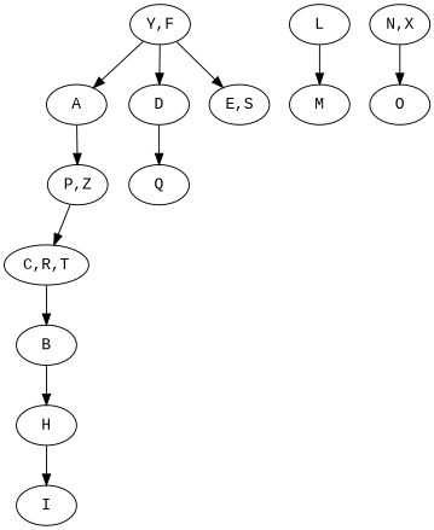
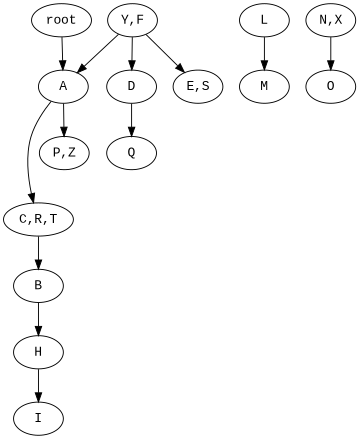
  strict digraph {
    fontname="Liberation Mono"
    node [fontname="Liberation Mono"]
    edge [fontname="Liberation Mono"]
+   n1 [label=root]
    n2 [label=A]
    n3 [label="C,R,T"]
    n4 [label="P,Z"]
    n5 [label="Y,F"]
    n6 [label=D]
    n7 [label="E,S"]
    n8 [label=B]
    n9 [label=Q]
    n10 [label=H]
    n11 [label=L]
    n12 [label=M]
    n13 [label=I]
    n14 [label="N,X"]
    n15 [label=O]
-   n4 -> n3
+   n1 -> n2
+   n2 -> n3
    n2 -> n4
    n3 -> n8
    n5 -> n2
    n5 -> n6
    n5 -> n7
    n6 -> n9
    n8 -> n10
    n10 -> n13
    n11 -> n12
    n14 -> n15
  }
